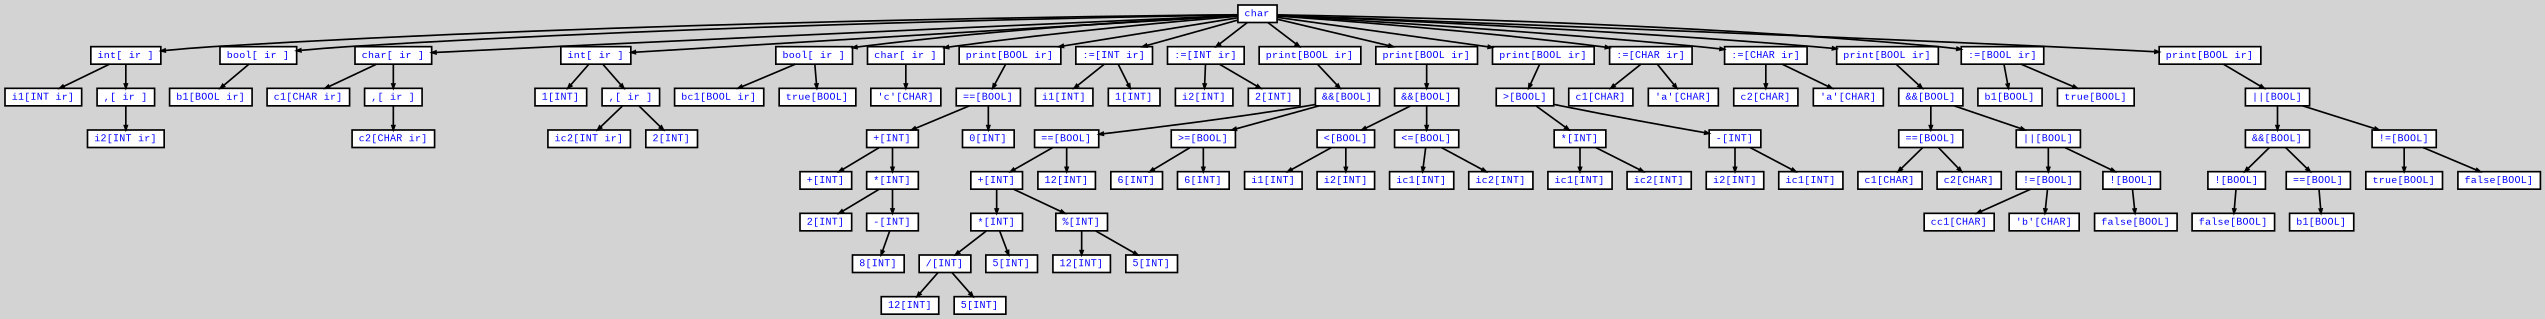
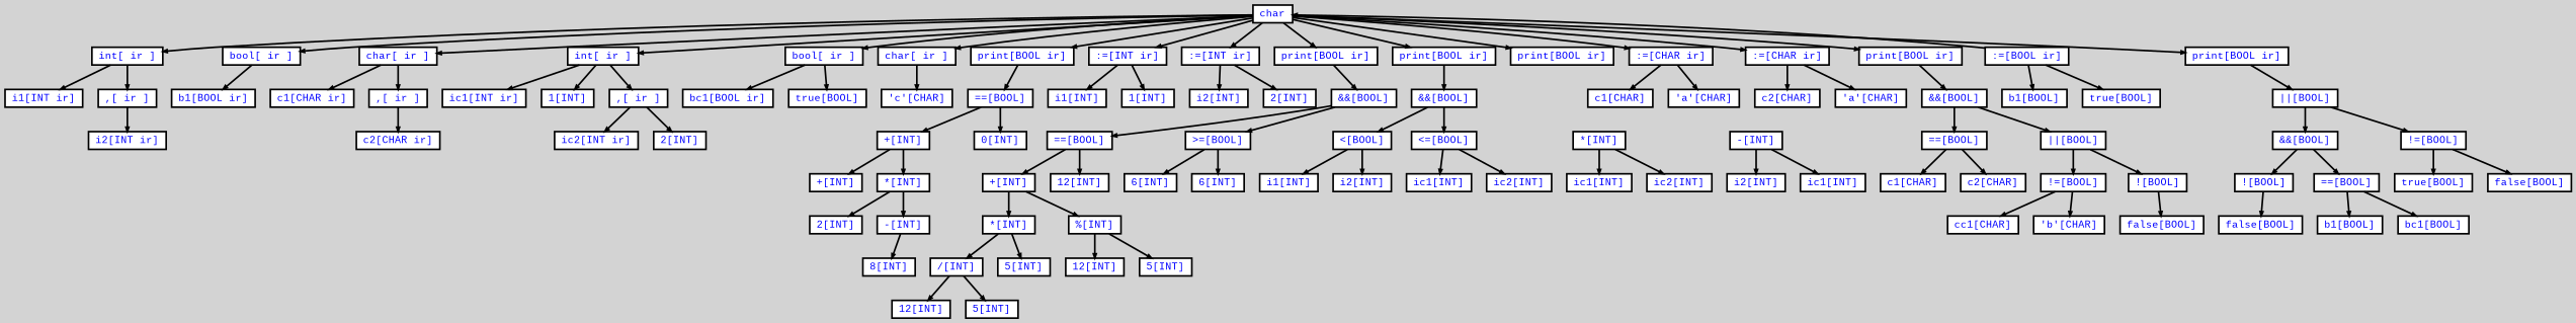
  digraph {
    bgcolor=lightgrey
    fontname="Liberation Mono"
    ordering=out
    ranksep=.4
    node [color=black fillcolor=white fixedsize=false fontcolor=blue fontname="Liberation Mono" fontsize=12 shape=box style="filled, solid, bold"]
    edge [arrowsize=.5 color=black fontname="Liberation Mono" style=bold]
    n1 [height=.25 label=char width=.25]
    n2 [height=.25 label="int[ ir ]" width=.25]
    n3 [height=.25 label="bool[ ir ]" width=.25]
    n4 [height=.25 label="char[ ir ]" width=.25]
    n5 [height=.25 label="int[ ir ]" width=.25]
    n6 [height=.25 label="bool[ ir ]" width=.25]
    n7 [height=.25 label="char[ ir ]" width=.25]
    n8 [height=.25 label="print[BOOL ir]" width=.25]
    n9 [height=.25 label=":=[INT ir]" width=.25]
    n10 [height=.25 label=":=[INT ir]" width=.25]
    n11 [height=.25 label="print[BOOL ir]" width=.25]
    n12 [height=.25 label="print[BOOL ir]" width=.25]
    n13 [height=.25 label="print[BOOL ir]" width=.25]
    n14 [height=.25 label=":=[CHAR ir]" width=.25]
    n15 [height=.25 label=":=[CHAR ir]" width=.25]
    n16 [height=.25 label="print[BOOL ir]" width=.25]
    n17 [height=.25 label=":=[BOOL ir]" width=.25]
    n18 [height=.25 label="print[BOOL ir]" width=.25]
    n19 [height=.25 label="i1[INT ir]" width=.25]
    n20 [height=.25 label=",[ ir ]" width=.25]
    n21 [height=.25 label="b1[BOOL ir]" width=.25]
    n22 [height=.25 label="c1[CHAR ir]" width=.25]
    n23 [height=.25 label=",[ ir ]" width=.25]
+   n24 [height=.25 label="ic1[INT ir]" width=.25]
    n25 [height=.25 label="1[INT]" width=.25]
    n26 [height=.25 label=",[ ir ]" width=.25]
    n27 [height=.25 label="bc1[BOOL ir]" width=.25]
    n28 [height=.25 label="true[BOOL]" width=.25]
    n29 [height=.25 label="'c'[CHAR]" width=.25]
    n30 [height=.25 label="==[BOOL]" width=.25]
    n31 [height=.25 label="i1[INT]" width=.25]
    n32 [height=.25 label="1[INT]" width=.25]
    n33 [height=.25 label="i2[INT]" width=.25]
    n34 [height=.25 label="2[INT]" width=.25]
    n35 [height=.25 label="&&[BOOL]" width=.25]
    n36 [height=.25 label="&&[BOOL]" width=.25]
-   n37 [height=.25 label=">[BOOL]" width=.25]
    n38 [height=.25 label="c1[CHAR]" width=.25]
    n39 [height=.25 label="'a'[CHAR]" width=.25]
    n40 [height=.25 label="c2[CHAR]" width=.25]
    n41 [height=.25 label="'a'[CHAR]" width=.25]
    n42 [height=.25 label="&&[BOOL]" width=.25]
    n43 [height=.25 label="b1[BOOL]" width=.25]
    n44 [height=.25 label="true[BOOL]" width=.25]
    n45 [height=.25 label="||[BOOL]" width=.25]
    n46 [height=.25 label="i2[INT ir]" width=.25]
    n47 [height=.25 label="c2[CHAR ir]" width=.25]
    n48 [height=.25 label="ic2[INT ir]" width=.25]
    n49 [height=.25 label="2[INT]" width=.25]
    n50 [height=.25 label="+[INT]" width=.25]
    n51 [height=.25 label="0[INT]" width=.25]
    n52 [height=.25 label="+[INT]" width=.25]
    n53 [height=.25 label="*[INT]" width=.25]
    n54 [height=.25 label="2[INT]" width=.25]
    n55 [height=.25 label="-[INT]" width=.25]
    n56 [height=.25 label="8[INT]" width=.25]
    n57 [height=.25 label="==[BOOL]" width=.25]
    n58 [height=.25 label=">=[BOOL]" width=.25]
    n59 [height=.25 label="+[INT]" width=.25]
    n60 [height=.25 label="12[INT]" width=.25]
    n61 [height=.25 label="6[INT]" width=.25]
    n62 [height=.25 label="6[INT]" width=.25]
    n63 [height=.25 label="*[INT]" width=.25]
    n64 [height=.25 label="%[INT]" width=.25]
    n65 [height=.25 label="/[INT]" width=.25]
    n66 [height=.25 label="5[INT]" width=.25]
    n67 [height=.25 label="12[INT]" width=.25]
    n68 [height=.25 label="5[INT]" width=.25]
    n69 [height=.25 label="12[INT]" width=.25]
    n70 [height=.25 label="5[INT]" width=.25]
    n71 [height=.25 label="<[BOOL]" width=.25]
    n72 [height=.25 label="<=[BOOL]" width=.25]
    n73 [height=.25 label="i1[INT]" width=.25]
    n74 [height=.25 label="i2[INT]" width=.25]
    n75 [height=.25 label="ic1[INT]" width=.25]
    n76 [height=.25 label="ic2[INT]" width=.25]
    n77 [height=.25 label="*[INT]" width=.25]
    n78 [height=.25 label="-[INT]" width=.25]
    n79 [height=.25 label="ic1[INT]" width=.25]
    n80 [height=.25 label="ic2[INT]" width=.25]
    n81 [height=.25 label="i2[INT]" width=.25]
    n82 [height=.25 label="ic1[INT]" width=.25]
    n83 [height=.25 label="==[BOOL]" width=.25]
    n84 [height=.25 label="||[BOOL]" width=.25]
    n85 [height=.25 label="c1[CHAR]" width=.25]
    n86 [height=.25 label="c2[CHAR]" width=.25]
    n87 [height=.25 label="!=[BOOL]" width=.25]
    n88 [height=.25 label="![BOOL]" width=.25]
    n89 [height=.25 label="cc1[CHAR]" width=.25]
    n90 [height=.25 label="'b'[CHAR]" width=.25]
    n91 [height=.25 label="false[BOOL]" width=.25]
    n92 [height=.25 label="&&[BOOL]" width=.25]
    n93 [height=.25 label="!=[BOOL]" width=.25]
    n94 [height=.25 label="![BOOL]" width=.25]
    n95 [height=.25 label="==[BOOL]" width=.25]
    n96 [height=.25 label="true[BOOL]" width=.25]
    n97 [height=.25 label="false[BOOL]" width=.25]
    n98 [height=.25 label="false[BOOL]" width=.25]
    n99 [height=.25 label="b1[BOOL]" width=.25]
+   n100 [height=.25 label="bc1[BOOL]" width=.25]
    n1 -> n2
    n1 -> n3
    n1 -> n4
    n1 -> n5
    n1 -> n6
    n1 -> n7
    n1 -> n8
    n1 -> n9
    n1 -> n10
    n1 -> n11
    n1 -> n12
    n1 -> n13
    n1 -> n14
    n1 -> n15
    n1 -> n16
-   n1 -> n17
+   n17 -> n1
    n1 -> n18
    n2 -> n19
    n2 -> n20
    n3 -> n21
    n4 -> n22
    n4 -> n23
+   n5 -> n24
    n5 -> n25
    n5 -> n26
    n6 -> n27
    n6 -> n28
    n7 -> n29
    n8 -> n30
    n9 -> n31
    n9 -> n32
    n10 -> n33
    n10 -> n34
    n11 -> n35
    n12 -> n36
-   n13 -> n37
    n14 -> n38
    n14 -> n39
    n15 -> n40
    n15 -> n41
    n16 -> n42
    n17 -> n43
    n17 -> n44
    n18 -> n45
    n20 -> n46
    n23 -> n47
    n26 -> n48
    n26 -> n49
    n30 -> n50
    n30 -> n51
    n35 -> n57
    n35 -> n58
    n36 -> n71
    n36 -> n72
-   n37 -> n77
-   n37 -> n78
    n42 -> n83
    n42 -> n84
    n45 -> n92
    n45 -> n93
    n50 -> n52
    n50 -> n53
    n53 -> n54
    n53 -> n55
    n55 -> n56
    n57 -> n59
    n57 -> n60
    n58 -> n61
    n58 -> n62
    n59 -> n63
    n59 -> n64
    n63 -> n65
    n63 -> n66
    n64 -> n67
    n64 -> n68
    n65 -> n69
    n65 -> n70
    n71 -> n73
    n71 -> n74
    n72 -> n75
    n72 -> n76
    n77 -> n79
    n77 -> n80
    n78 -> n81
    n78 -> n82
    n83 -> n85
    n83 -> n86
    n84 -> n87
    n84 -> n88
    n87 -> n89
    n87 -> n90
    n88 -> n91
    n92 -> n94
    n92 -> n95
    n93 -> n96
    n93 -> n97
    n94 -> n98
    n95 -> n99
+   n95 -> n100
  }
